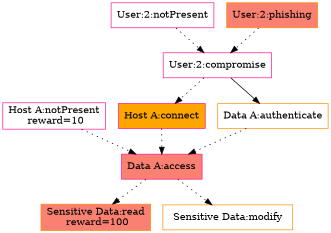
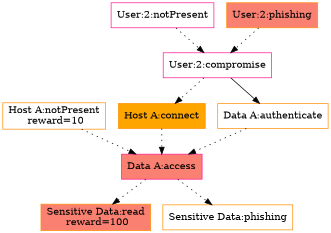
  digraph {
    node [color=deeppink fillcolor=white shape=box style=filled]
    edge [style=dotted]
-   n1 [label="Host A:notPresent\n reward=10"]
+   n1 [color=darkorange label="Host A:notPresent\n reward=10"]
    n2 [fillcolor=salmon label="Data A:access"]
-   n3 [fillcolor=orange label="Host A:connect"]
+   n3 [color=darkorange fillcolor=orange label="Host A:connect"]
    n4 [color=darkorange fillcolor=salmon label="Sensitive Data:read\n reward=100"]
-   n5 [color=darkorange label="Sensitive Data:modify"]
+   n5 [color=darkorange label="Sensitive Data:phishing"]
    n6 [color=darkorange label="Data A:authenticate"]
    n7 [label="User:2:compromise"]
    n8 [label="User:2:notPresent"]
    n9 [color=darkorange fillcolor=salmon label="User:2:phishing"]
    n1 -> n2
    n2 -> n4
    n2 -> n5
    n3 -> n2
    n6 -> n2
    n7 -> n3
    n7 -> n6 [style=solid]
    n8 -> n7
    n9 -> n7
  }
